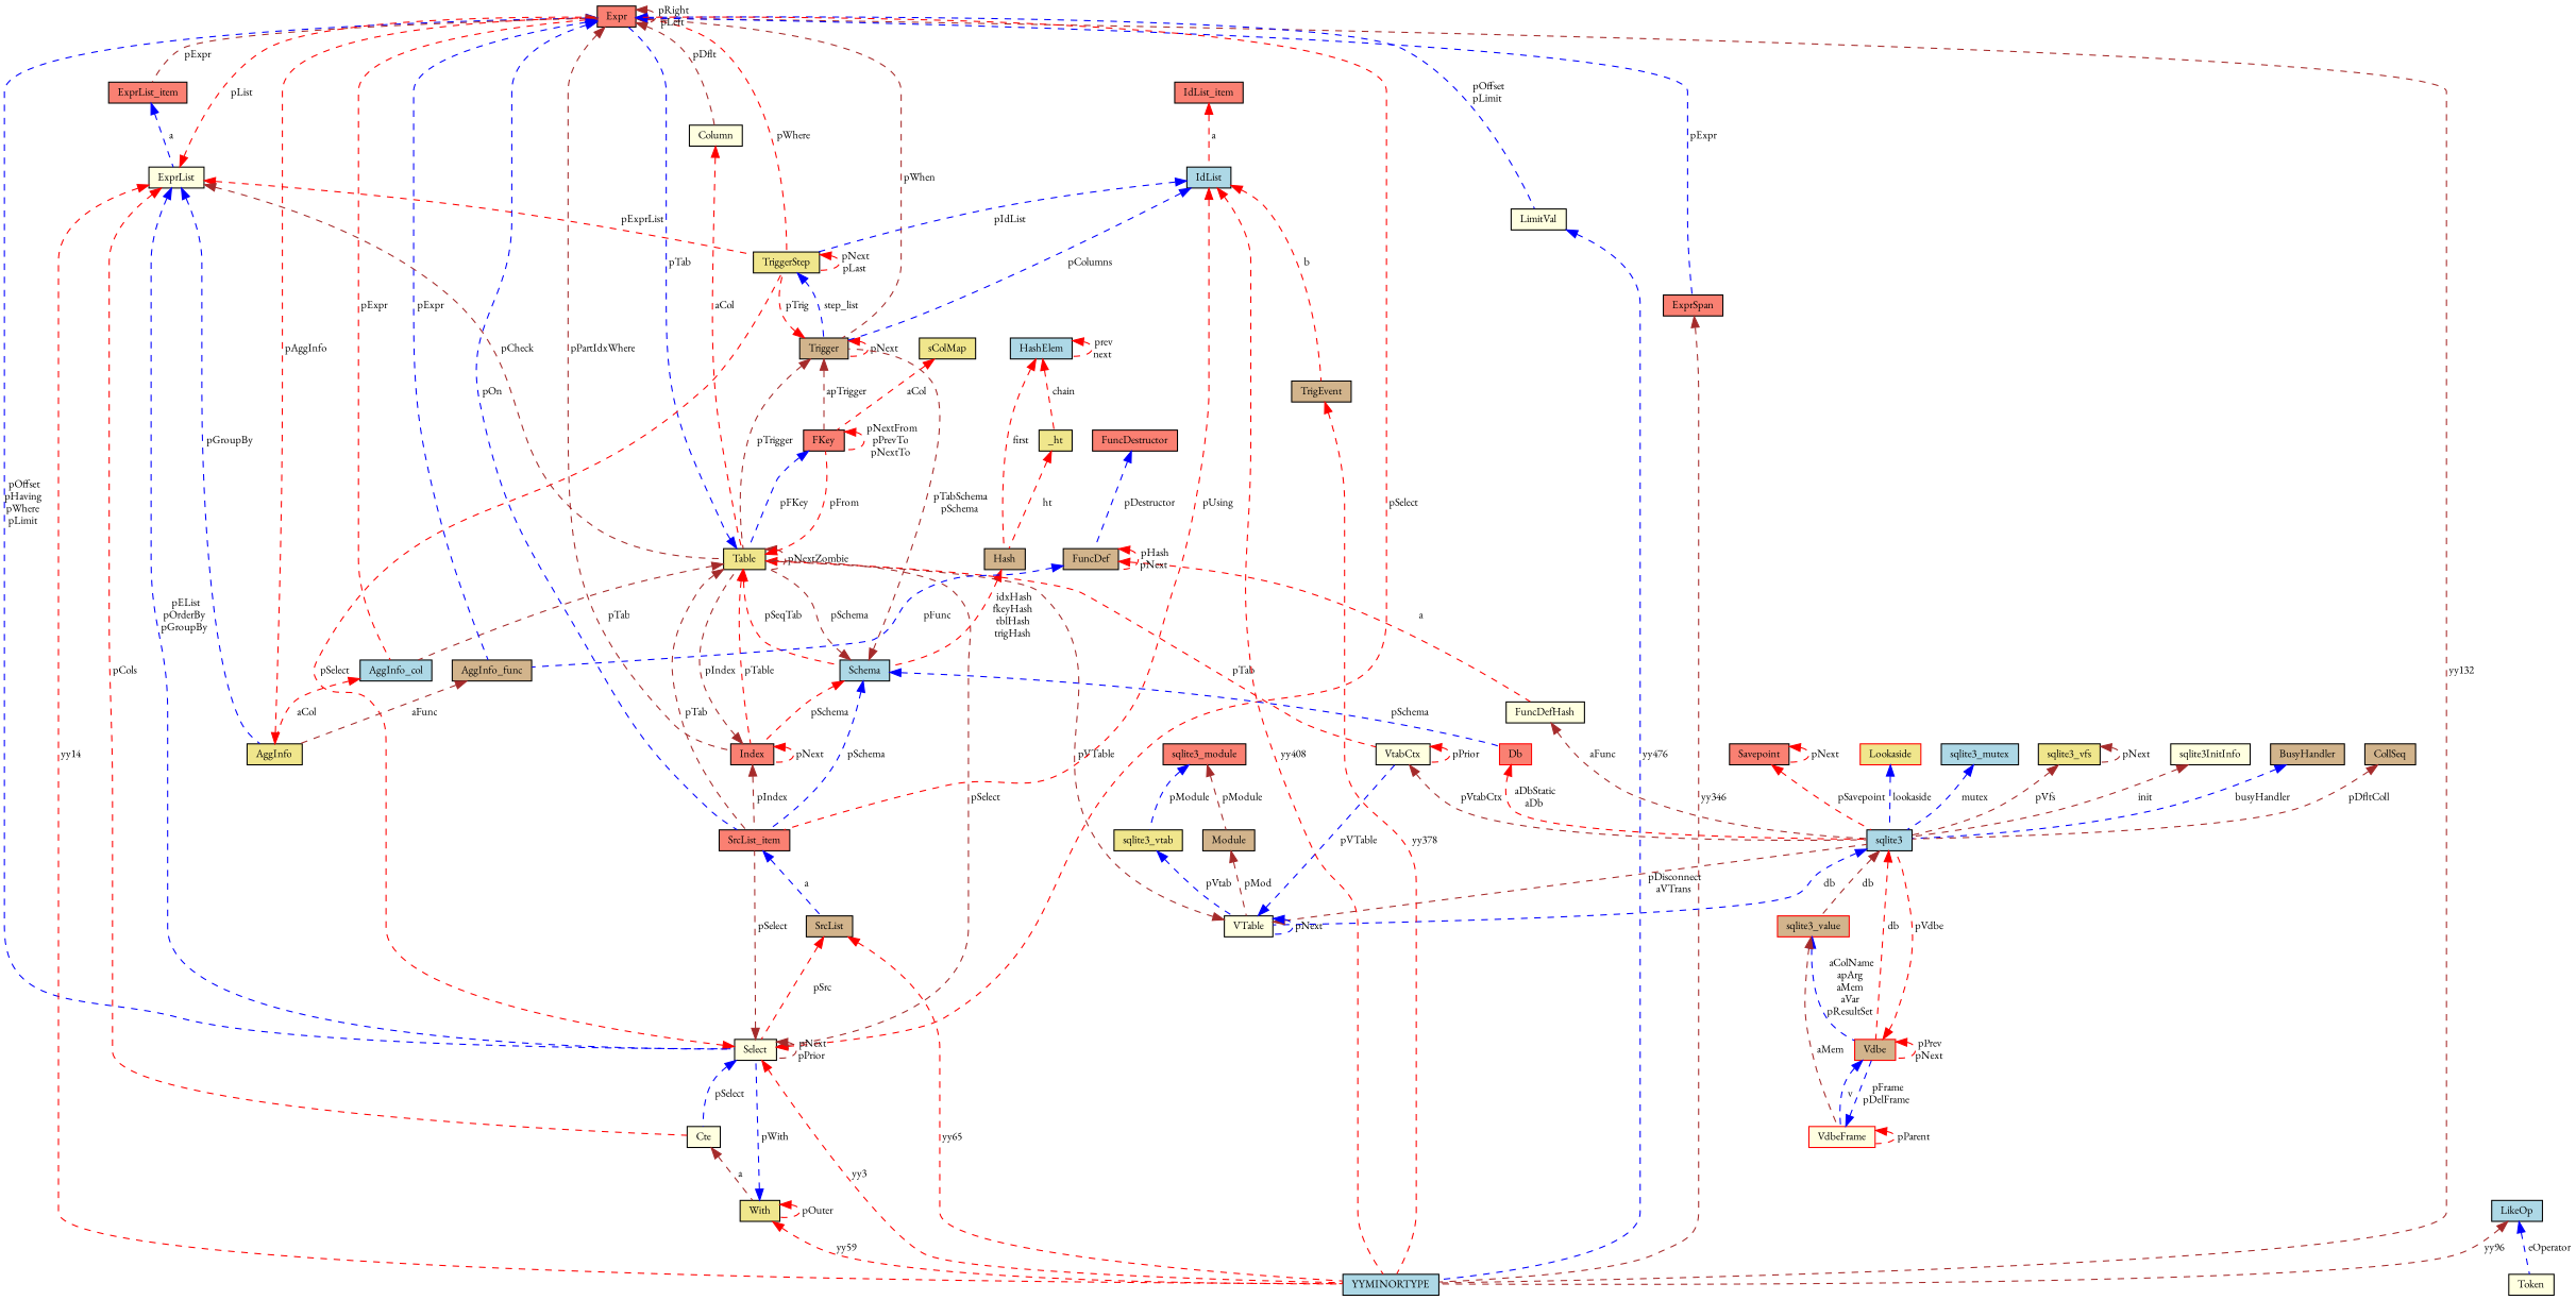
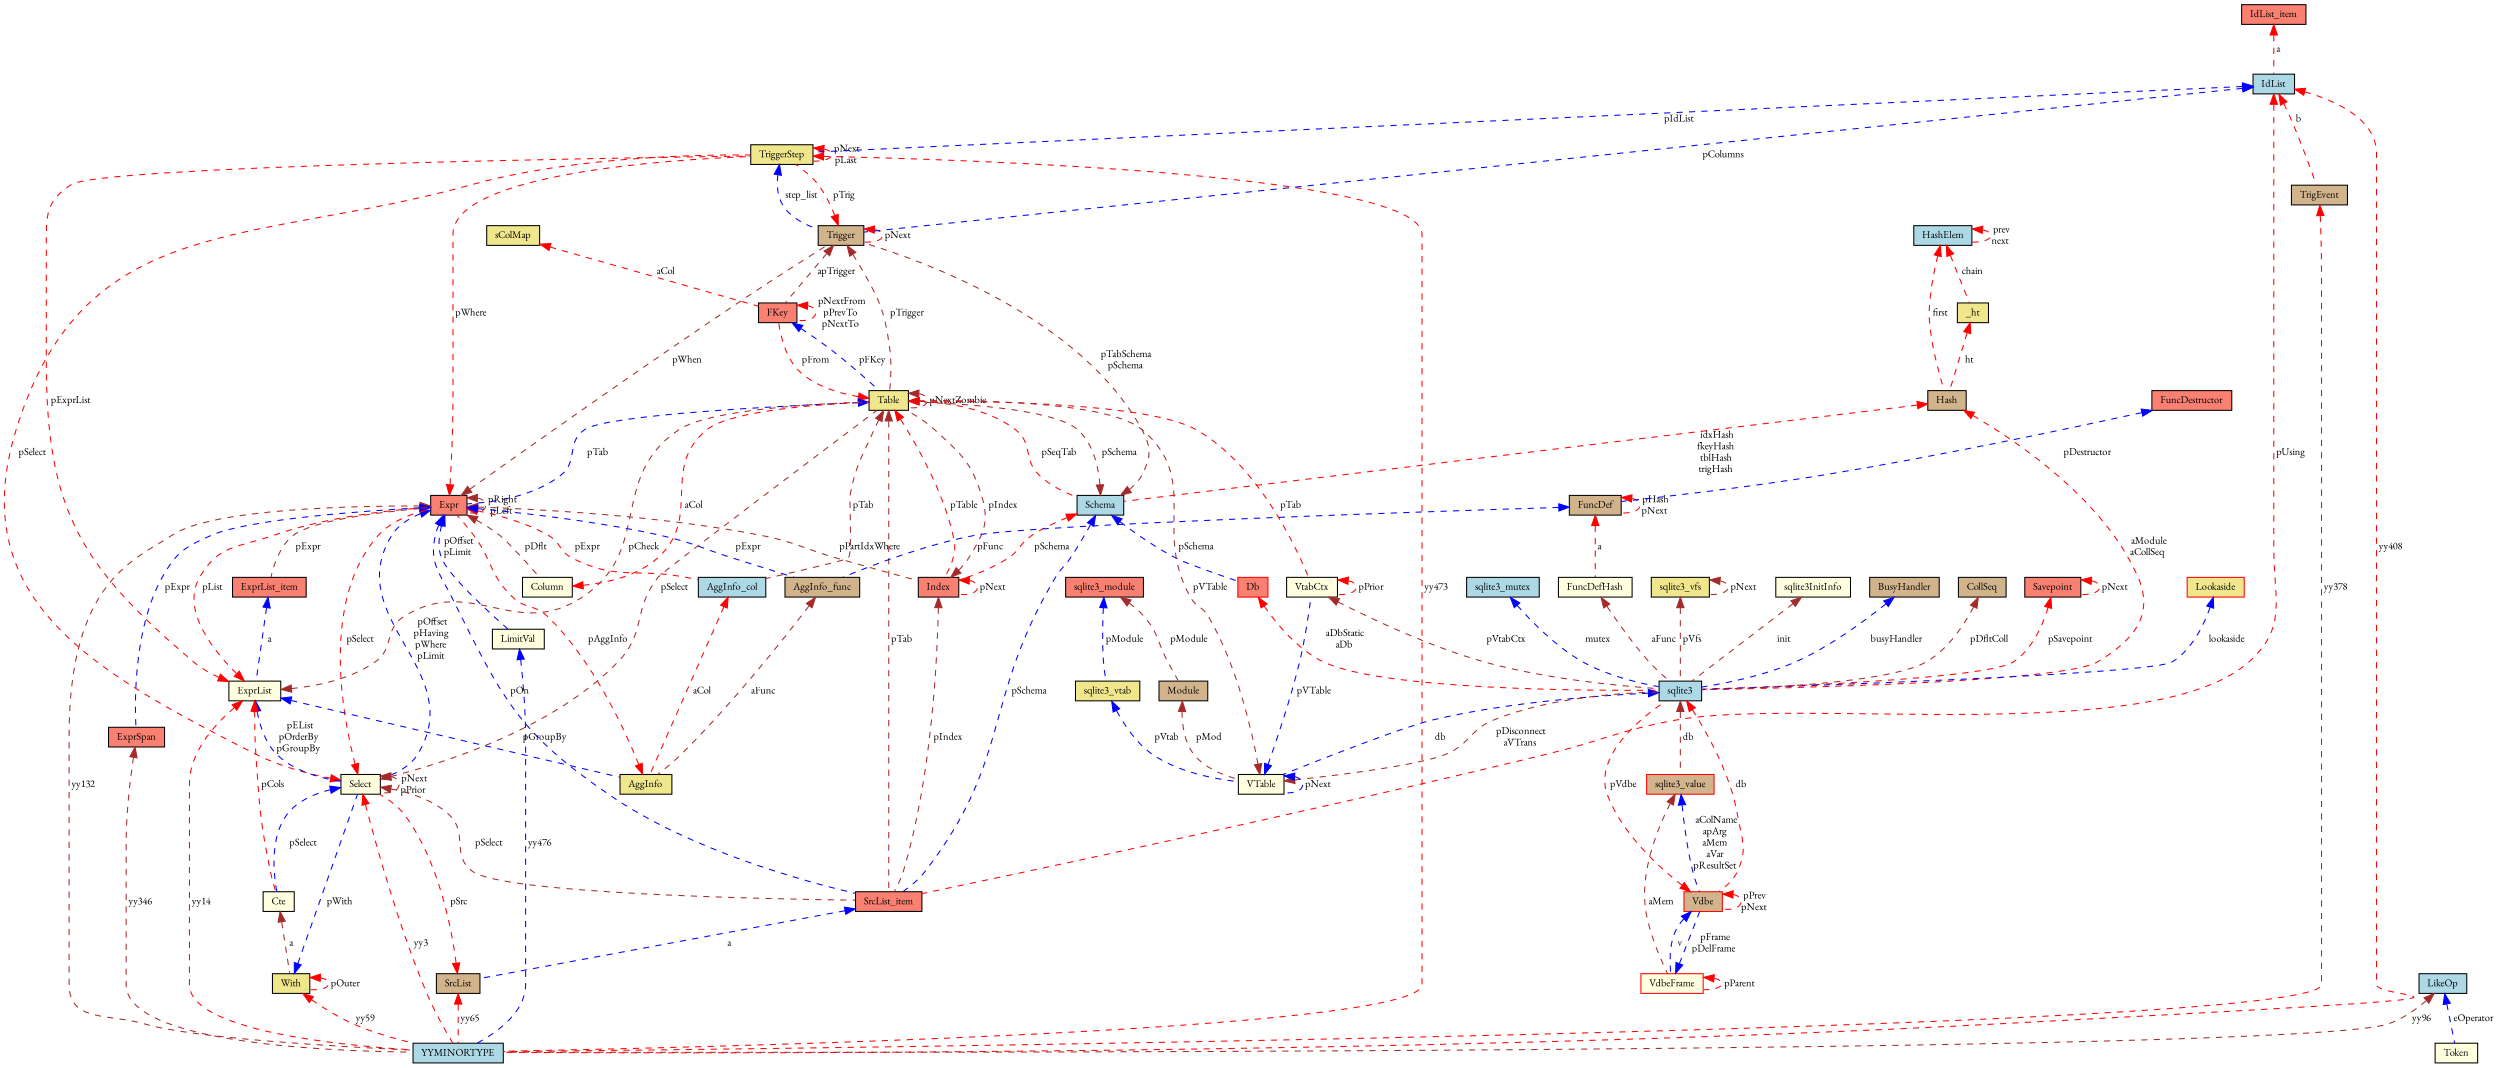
  digraph {
    fontname="EB Garamond"
    node [color=black fillcolor=tan fontname="EB Garamond" fontsize=10 shape=record style=filled]
    edge [color=red dir=back fontname="EB Garamond" fontsize=10 labelfontname=Helvetica labelfontsize=10 style=dashed]
    n1 [fillcolor=lightblue fontcolor=black height=0.2 label=YYMINORTYPE width=0.4]
    n2 [fillcolor=khaki height=0.2 label=TriggerStep width=0.4]
    n3 [height=0.2 label=Trigger width=0.4]
    n4 [fillcolor=khaki height=0.2 label=Table width=0.4]
    n5 [fillcolor=salmon height=0.2 label=FKey width=0.4]
    n6 [fillcolor=salmon height=0.2 label=Expr width=0.4]
    n7 [fillcolor=lightblue height=0.2 label=AggInfo_col width=0.4]
    n8 [fillcolor=lightyellow height=0.2 label=Column width=0.4]
    n9 [fillcolor=lightyellow height=0.2 label=Select width=0.4]
    n10 [fillcolor=salmon height=0.2 label=ExprList_item width=0.4]
    n11 [fillcolor=salmon height=0.2 label=SrcList_item width=0.4]
    n12 [fillcolor=salmon height=0.2 label=Index width=0.4]
    n13 [height=0.2 label=AggInfo_func width=0.4]
    n14 [fillcolor=lightyellow height=0.2 label=LimitVal width=0.4]
    n15 [fillcolor=salmon height=0.2 label=ExprSpan width=0.4]
    n16 [fillcolor=khaki height=0.2 label=AggInfo width=0.4]
    n17 [fillcolor=lightyellow height=0.2 label=Cte width=0.4]
    n18 [fillcolor=lightyellow height=0.2 label=ExprList width=0.4]
    n19 [height=0.2 label=SrcList width=0.4]
    n20 [fillcolor=lightblue height=0.2 label=Schema width=0.4]
    n21 [fillcolor=lightyellow height=0.2 label=VtabCtx width=0.4]
    n22 [color=red fillcolor=salmon height=0.2 label=Db width=0.4]
    n23 [fillcolor=lightblue height=0.2 label=sqlite3 width=0.4]
    n24 [height=0.2 label=Hash width=0.4]
    n25 [fillcolor=lightyellow height=0.2 label=VTable width=0.4]
    n26 [color=red height=0.2 label=Vdbe width=0.4]
    n27 [color=red height=0.2 label=sqlite3_value width=0.4]
    n28 [fillcolor=khaki height=0.2 label=_ht width=0.4]
    n29 [fillcolor=lightblue height=0.2 label=HashElem width=0.4]
    n30 [fillcolor=khaki height=0.2 label=sColMap width=0.4]
    n31 [fillcolor=lightblue height=0.2 label=IdList width=0.4]
    n32 [height=0.2 label=TrigEvent width=0.4]
    n33 [fillcolor=salmon height=0.2 label=IdList_item width=0.4]
    n34 [color=red fillcolor=lightyellow height=0.2 label=VdbeFrame width=0.4]
    n35 [fillcolor=salmon height=0.2 label=Savepoint width=0.4]
    n36 [fillcolor=lightyellow height=0.2 label=FuncDefHash width=0.4]
    n37 [height=0.2 label=FuncDef width=0.4]
    n38 [fillcolor=salmon height=0.2 label=FuncDestructor width=0.4]
    n39 [color=red fillcolor=khaki height=0.2 label=Lookaside width=0.4]
    n40 [fillcolor=lightblue height=0.2 label=sqlite3_mutex width=0.4]
    n41 [fillcolor=khaki height=0.2 label=sqlite3_vfs width=0.4]
    n42 [fillcolor=lightyellow height=0.2 label=sqlite3InitInfo width=0.4]
    n43 [height=0.2 label=BusyHandler width=0.4]
    n44 [height=0.2 label=CollSeq width=0.4]
    n45 [height=0.2 label=Module width=0.4]
    n46 [fillcolor=salmon height=0.2 label=sqlite3_module width=0.4]
    n47 [fillcolor=khaki height=0.2 label=sqlite3_vtab width=0.4]
    n48 [fillcolor=khaki height=0.2 label=With width=0.4]
    n49 [fillcolor=lightblue height=0.2 label=LikeOp width=0.4]
    n50 [fillcolor=lightyellow height=0.2 label=Token width=0.4]
+   n2 -> n1 [label=" yy473"]
    n2 -> n2 [label=" pNext\npLast"]
    n2 -> n3 [color=blue label=" step_list"]
    n3 -> n2 [label=" pTrig"]
    n3 -> n3 [label=" pNext"]
    n3 -> n4 [color=brown label=" pTrigger"]
    n3 -> n5 [color=brown label=" apTrigger"]
    n4 -> n4 [color=brown label=" pNextZombie"]
    n4 -> n5 [label=" pFrom"]
    n4 -> n6 [color=blue label=" pTab"]
    n4 -> n7 [color=brown label=" pTab"]
    n4 -> n11 [color=brown label=" pTab"]
    n4 -> n12 [label=" pTable"]
    n4 -> n20 [label=" pSeqTab"]
    n4 -> n21 [label=" pTab"]
    n5 -> n4 [color=blue label=" pFKey"]
    n5 -> n5 [label=" pNextFrom\npPrevTo\npNextTo"]
    n6 -> n1 [color=brown label=" yy132"]
    n6 -> n2 [label=" pWhere"]
    n6 -> n3 [color=brown label=" pWhen"]
    n6 -> n6 [color=brown label=" pRight\npLeft"]
    n6 -> n7 [label=" pExpr"]
    n6 -> n8 [color=brown label=" pDflt"]
    n6 -> n9 [color=blue label=" pOffset\npHaving\npWhere\npLimit"]
    n6 -> n10 [color=brown label=" pExpr"]
    n6 -> n11 [color=blue label=" pOn"]
    n6 -> n12 [color=brown label=" pPartIdxWhere"]
    n6 -> n13 [color=blue label=" pExpr"]
    n6 -> n14 [color=blue label=" pOffset\npLimit"]
    n6 -> n15 [color=blue label=" pExpr"]
    n7 -> n16 [label=" aCol"]
    n8 -> n4 [label=" aCol"]
    n9 -> n1 [label=" yy3"]
    n9 -> n2 [label=" pSelect"]
    n9 -> n4 [color=brown label=" pSelect"]
    n9 -> n6 [label=" pSelect"]
    n9 -> n9 [color=brown label=" pNext\npPrior"]
    n9 -> n11 [color=brown label=" pSelect"]
    n9 -> n17 [color=blue label=" pSelect"]
    n10 -> n18 [color=blue label=" a"]
    n11 -> n19 [color=blue label=" a"]
    n12 -> n4 [color=brown label=" pIndex"]
    n12 -> n11 [color=brown label=" pIndex"]
    n12 -> n12 [label=" pNext"]
    n13 -> n16 [color=brown label=" aFunc"]
    n14 -> n1 [color=blue label=" yy476"]
    n15 -> n1 [color=brown label=" yy346"]
    n16 -> n6 [label=" pAggInfo"]
    n17 -> n48 [color=brown label=" a"]
    n18 -> n1 [label=" yy14"]
    n18 -> n2 [label=" pExprList"]
    n18 -> n4 [color=brown label=" pCheck"]
    n18 -> n6 [label=" pList"]
    n18 -> n9 [color=blue label=" pEList\npOrderBy\npGroupBy"]
    n18 -> n16 [color=blue label=" pGroupBy"]
    n18 -> n17 [label=" pCols"]
    n19 -> n1 [label=" yy65"]
    n19 -> n9 [label=" pSrc"]
    n20 -> n3 [color=brown label=" pTabSchema\npSchema"]
    n20 -> n4 [color=brown label=" pSchema"]
    n20 -> n11 [color=blue label=" pSchema"]
    n20 -> n12 [label=" pSchema"]
    n20 -> n22 [color=blue label=" pSchema"]
    n21 -> n21 [label=" pPrior"]
    n21 -> n23 [color=brown label=" pVtabCtx"]
    n22 -> n23 [label=" aDbStatic\naDb"]
    n23 -> n25 [color=blue label=" db"]
    n23 -> n26 [label=" db"]
    n23 -> n27 [color=brown label=" db"]
    n24 -> n20 [label=" idxHash\nfkeyHash\ntblHash\ntrigHash"]
+   n24 -> n23 [label=" aModule\naCollSeq"]
    n25 -> n4 [color=brown label=" pVTable"]
    n25 -> n21 [color=blue label=" pVTable"]
    n25 -> n23 [color=brown label=" pDisconnect\naVTrans"]
    n25 -> n25 [color=blue label=" pNext"]
    n26 -> n23 [label=" pVdbe"]
    n26 -> n26 [label=" pPrev\npNext"]
    n26 -> n34 [color=blue label=" v"]
    n27 -> n26 [color=blue label=" aColName\napArg\naMem\naVar\npResultSet"]
    n27 -> n34 [color=brown label=" aMem"]
    n28 -> n24 [label=" ht"]
    n29 -> n24 [label=" first"]
    n29 -> n28 [label=" chain"]
    n29 -> n29 [label=" prev\nnext"]
    n30 -> n5 [label=" aCol"]
    n31 -> n1 [label=" yy408"]
    n31 -> n2 [color=blue label=" pIdList"]
    n31 -> n3 [color=blue label=" pColumns"]
    n31 -> n11 [label=" pUsing"]
    n31 -> n32 [label=" b"]
    n32 -> n1 [label=" yy378"]
    n33 -> n31 [label=" a"]
    n34 -> n26 [color=blue label=" pFrame\npDelFrame"]
    n34 -> n34 [label=" pParent"]
    n35 -> n23 [label=" pSavepoint"]
    n35 -> n35 [label=" pNext"]
    n36 -> n23 [color=brown label=" aFunc"]
    n37 -> n13 [color=blue label=" pFunc"]
    n37 -> n36 [label=" a"]
    n37 -> n37 [label=" pHash\npNext"]
    n38 -> n37 [color=blue label=" pDestructor"]
    n39 -> n23 [color=blue label=" lookaside"]
    n40 -> n23 [color=blue label=" mutex"]
    n41 -> n23 [color=brown label=" pVfs"]
    n41 -> n41 [color=brown label=" pNext"]
    n42 -> n23 [color=brown label=" init"]
    n43 -> n23 [color=blue label=" busyHandler"]
    n44 -> n23 [color=brown label=" pDfltColl"]
    n45 -> n25 [color=brown label=" pMod"]
    n46 -> n45 [color=brown label=" pModule"]
    n46 -> n47 [color=blue label=" pModule"]
    n47 -> n25 [color=blue label=" pVtab"]
    n48 -> n1 [label=" yy59"]
    n48 -> n9 [color=blue label=" pWith"]
    n48 -> n48 [label=" pOuter"]
    n49 -> n1 [color=brown label=" yy96"]
    n49 -> n50 [color=blue label=" eOperator"]
  }
